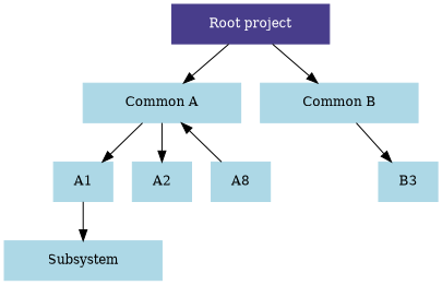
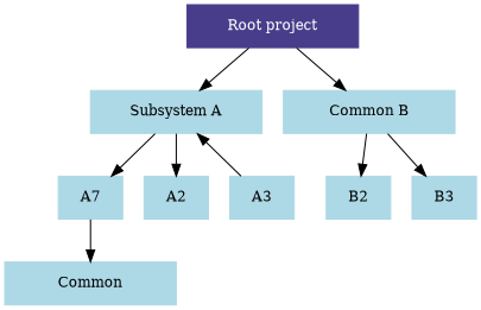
  digraph {
    compound=true
    node [color=lightblue fontcolor=black fontsize=12 shape=box style=filled]
    n1 [color=darkslateblue fontcolor=white label="Root project" width=2.0]
-   n2 [label="Common A" width=2.0]
+   n2 [label="Subsystem A" width=2.0]
    n3 [label="Common B" width=2.0]
-   n4 [label=A1]
+   n4 [label=A7]
    n5 [label=A2]
-   n6 [label=A8]
+   n6 [label=A3]
+   n7 [label=B2]
    n8 [label=B3]
-   n9 [label=Subsystem width=2.0]
+   n9 [label=Common width=2.0]
    subgraph sub_1 {
      rank=same
      n1
    }
    subgraph sub_2 {
      rank=same
      n2
      n3
    }
    subgraph sub_3 {
      rank=same
      n4
      n5
      n6
+     n7
      n8
    }
    n1 -> n2
    n1 -> n3
    n2 -> n4
    n2 -> n5
+   n3 -> n7
    n3 -> n8
    n4 -> n9
    n6 -> n2
  }
